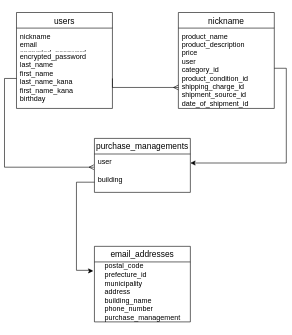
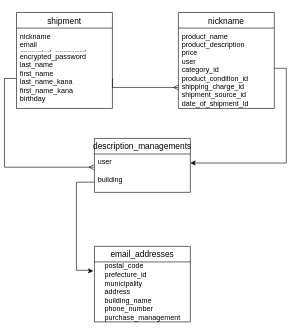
  <mxCell id="0" />
  <mxCell id="1" parent="0" />
- <mxCell id="2" value="users" style="swimlane;fontStyle=0;childLayout=stackLayout;horizontal=1;startSize=26;horizontalStack=0;resizeParent=1;resizeParentMax=0;resizeLast=0;collapsible=1;marginBottom=0;align=center;fontSize=14;" vertex="1" parent="1"><mxGeometry x="20" y="20" width="160" height="160" as="geometry" /></mxCell>
+ <mxCell id="2" value="shipment" style="swimlane;fontStyle=0;childLayout=stackLayout;horizontal=1;startSize=26;horizontalStack=0;resizeParent=1;resizeParentMax=0;resizeLast=0;collapsible=1;marginBottom=0;align=center;fontSize=14;" vertex="1" parent="1"><mxGeometry x="20" y="20" width="160" height="160" as="geometry" /></mxCell>
  <mxCell id="3" value="nickname&#10;email&#10;encrypted_password&#10;last_name&#10;first_name&#10;last_name_kana&#10;first_name_kana&#10;birthday" style="text;strokeColor=none;fillColor=none;spacingLeft=4;spacingRight=4;overflow=hidden;rotatable=0;points=[[0,0.5],[1,0.5]];portConstraint=eastwest;fontSize=12;" vertex="1" parent="2"><mxGeometry y="26" width="160" height="34" as="geometry" /></mxCell>
  <mxCell id="4" value="encrypted_password&#10;last_name&#10;first_name&#10;last_name_kana&#10;first_name_kana&#10;birthday&#10;" style="text;strokeColor=none;fillColor=none;spacingLeft=4;spacingRight=4;overflow=hidden;rotatable=0;points=[[0,0.5],[1,0.5]];portConstraint=eastwest;fontSize=12;" vertex="1" parent="2"><mxGeometry y="60" width="160" height="100" as="geometry" /></mxCell>
  <mxCell id="5" value="nickname" style="swimlane;fontStyle=0;childLayout=stackLayout;horizontal=1;startSize=26;horizontalStack=0;resizeParent=1;resizeParentMax=0;resizeLast=0;collapsible=1;marginBottom=0;align=center;fontSize=14;" vertex="1" parent="1"><mxGeometry x="290" y="20" width="160" height="160" as="geometry" /></mxCell>
  <mxCell id="6" value="product_name&#10;product_description&#10;price&#10;user&#10;category_id&#10;product_condition_id&#10;shipping_charge_id&#10;shipment_source_id&#10;date_of_shipment_id" style="text;strokeColor=none;fillColor=none;spacingLeft=4;spacingRight=4;overflow=hidden;rotatable=0;points=[[0,0.5],[1,0.5]];portConstraint=eastwest;fontSize=12;" vertex="1" parent="5"><mxGeometry y="26" width="160" height="134" as="geometry" /></mxCell>
- <mxCell id="7" value="purchase_managements" style="swimlane;fontStyle=0;childLayout=stackLayout;horizontal=1;startSize=26;horizontalStack=0;resizeParent=1;resizeParentMax=0;resizeLast=0;collapsible=1;marginBottom=0;align=center;fontSize=14;" vertex="1" parent="1"><mxGeometry x="150" y="230" width="160" height="90" as="geometry" /></mxCell>
+ <mxCell id="7" value="description_managements" style="swimlane;fontStyle=0;childLayout=stackLayout;horizontal=1;startSize=26;horizontalStack=0;resizeParent=1;resizeParentMax=0;resizeLast=0;collapsible=1;marginBottom=0;align=center;fontSize=14;" vertex="1" parent="1"><mxGeometry x="150" y="230" width="160" height="90" as="geometry" /></mxCell>
  <mxCell id="8" value="user" style="text;strokeColor=none;fillColor=none;spacingLeft=4;spacingRight=4;overflow=hidden;rotatable=0;points=[[0,0.5],[1,0.5]];portConstraint=eastwest;fontSize=12;" vertex="1" parent="7"><mxGeometry y="26" width="160" height="30" as="geometry" /></mxCell>
  <mxCell id="9" value="building&#10;&#10;&#10;" style="text;strokeColor=none;fillColor=none;spacingLeft=4;spacingRight=4;overflow=hidden;rotatable=0;points=[[0,0.5],[1,0.5]];portConstraint=eastwest;fontSize=12;" vertex="1" parent="7"><mxGeometry y="56" width="160" height="34" as="geometry" /></mxCell>
  <mxCell id="10" style="edgeStyle=orthogonalEdgeStyle;rounded=0;orthogonalLoop=1;jettySize=auto;html=1;exitX=1;exitY=0.5;exitDx=0;exitDy=0;endArrow=ERmany;endFill=0;" edge="1" parent="1" source="4"><mxGeometry relative="1" as="geometry"><mxPoint x="290" y="145" as="targetPoint" /><Array as="points"><mxPoint x="290" y="145" /></Array></mxGeometry></mxCell>
  <mxCell id="11" style="edgeStyle=orthogonalEdgeStyle;rounded=0;orthogonalLoop=1;jettySize=auto;html=1;exitX=1;exitY=0.5;exitDx=0;exitDy=0;endArrow=classic;endFill=1;" edge="1" parent="1" source="6" target="8"><mxGeometry relative="1" as="geometry" /></mxCell>
  <mxCell id="12" style="edgeStyle=orthogonalEdgeStyle;rounded=0;orthogonalLoop=1;jettySize=auto;html=1;exitX=0;exitY=0.5;exitDx=0;exitDy=0;entryX=-0.006;entryY=0.733;entryDx=0;entryDy=0;entryPerimeter=0;endArrow=ERmany;endFill=0;" edge="1" parent="1" source="4" target="8"><mxGeometry relative="1" as="geometry" /></mxCell>
  <mxCell id="13" value="email_addresses" style="swimlane;fontStyle=0;childLayout=stackLayout;horizontal=1;startSize=26;horizontalStack=0;resizeParent=1;resizeParentMax=0;resizeLast=0;collapsible=1;marginBottom=0;align=center;fontSize=14;" vertex="1" parent="1"><mxGeometry x="150" y="410" width="160" height="126" as="geometry" /></mxCell>
  <mxCell id="14" value="&lt;div style=&quot;text-align: left&quot;&gt;&lt;span&gt;postal_code&lt;/span&gt;&lt;/div&gt;&lt;div style=&quot;text-align: left&quot;&gt;&lt;span&gt;prefecture_id&lt;/span&gt;&lt;/div&gt;&lt;div style=&quot;text-align: left&quot;&gt;&lt;span&gt;municipality&lt;/span&gt;&lt;/div&gt;&lt;span&gt;&lt;div style=&quot;text-align: left&quot;&gt;&lt;span&gt;address&lt;/span&gt;&lt;/div&gt;&lt;/span&gt;&lt;div style=&quot;text-align: left&quot;&gt;&lt;span&gt;building_name&lt;/span&gt;&lt;/div&gt;&lt;span&gt;&lt;div style=&quot;text-align: left&quot;&gt;&lt;span&gt;phone_number&lt;/span&gt;&lt;/div&gt;&lt;/span&gt;&lt;span style=&quot;text-align: left&quot;&gt;purchase_management&lt;/span&gt;" style="text;html=1;align=center;verticalAlign=middle;resizable=0;points=[];autosize=1;" vertex="1" parent="13"><mxGeometry y="26" width="160" height="100" as="geometry" /></mxCell>
  <mxCell id="15" style="edgeStyle=orthogonalEdgeStyle;rounded=0;orthogonalLoop=1;jettySize=auto;html=1;exitX=0;exitY=0.5;exitDx=0;exitDy=0;endArrow=classic;endFill=1;entryX=-0.012;entryY=0.15;entryDx=0;entryDy=0;entryPerimeter=0;" edge="1" parent="1" source="9" target="14"><mxGeometry relative="1" as="geometry"><mxPoint x="145" y="450" as="targetPoint" /><Array as="points"><mxPoint x="120" y="303" /><mxPoint x="120" y="450" /><mxPoint x="145" y="450" /><mxPoint x="145" y="451" /></Array></mxGeometry></mxCell>
